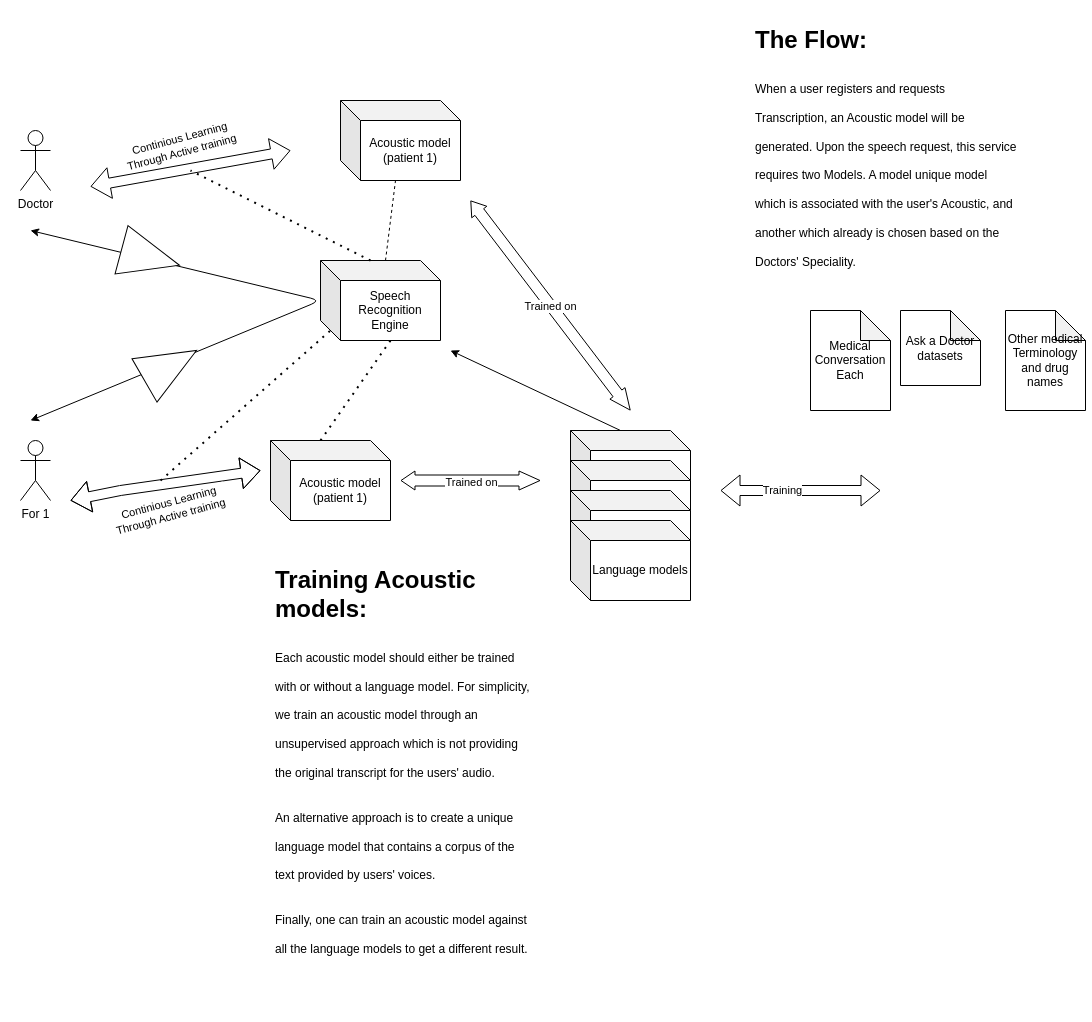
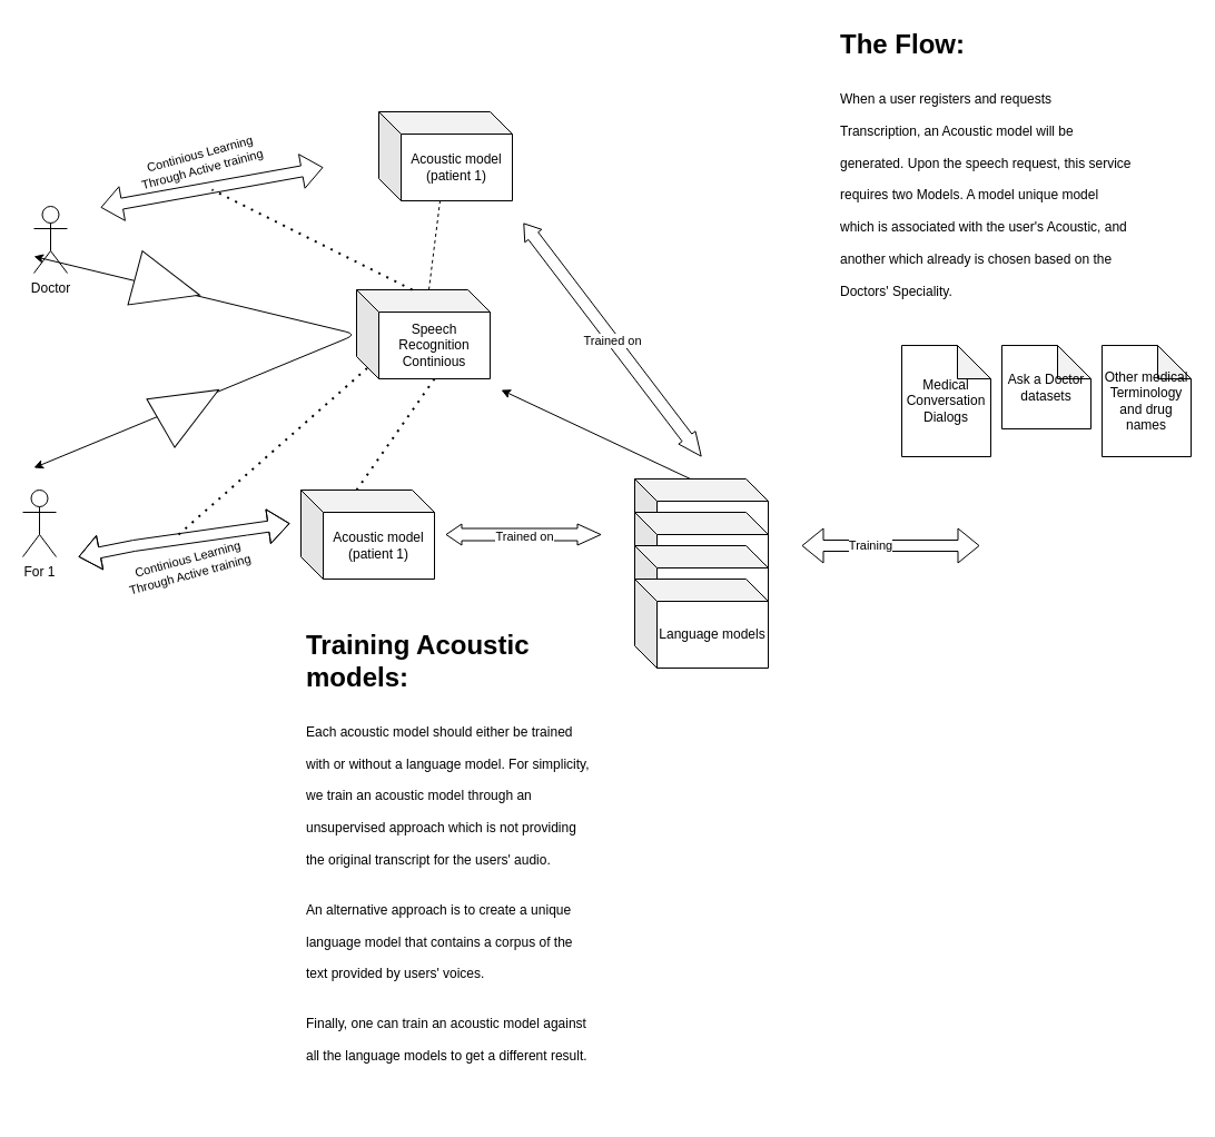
  <mxCell id="0" />
  <mxCell id="1" parent="0" />
  <mxCell id="2" value="Language models" style="shape=cube;whiteSpace=wrap;html=1;boundedLbl=1;backgroundOutline=1;darkOpacity=0.05;darkOpacity2=0.1;" parent="1" vertex="1"><mxGeometry x="570" y="430" width="120" height="80" as="geometry" /></mxCell>
  <mxCell id="3" value="For 1" style="shape=umlActor;verticalLabelPosition=bottom;verticalAlign=top;html=1;outlineConnect=0;" parent="1" vertex="1"><mxGeometry x="20" y="440" width="30" height="60" as="geometry" /></mxCell>
- <mxCell id="4" value="Doctor" style="shape=umlActor;verticalLabelPosition=bottom;verticalAlign=top;html=1;outlineConnect=0;" parent="1" vertex="1"><mxGeometry x="20" y="130" width="30" height="60" as="geometry" /></mxCell>
- <mxCell id="5" value="Speech Recognition Engine" style="shape=cube;whiteSpace=wrap;html=1;boundedLbl=1;backgroundOutline=1;darkOpacity=0.05;darkOpacity2=0.1;" parent="1" vertex="1"><mxGeometry x="320" y="260" width="120" height="80" as="geometry" /></mxCell>
+ <mxCell id="4" value="Doctor" style="shape=umlActor;verticalLabelPosition=bottom;verticalAlign=top;html=1;outlineConnect=0;" parent="1" vertex="1"><mxGeometry x="30" y="185" width="30" height="60" as="geometry" /></mxCell>
+ <mxCell id="5" value="Speech Recognition Continious" style="shape=cube;whiteSpace=wrap;html=1;boundedLbl=1;backgroundOutline=1;darkOpacity=0.05;darkOpacity2=0.1;" parent="1" vertex="1"><mxGeometry x="320" y="260" width="120" height="80" as="geometry" /></mxCell>
  <mxCell id="6" value="Acoustic model&lt;br&gt;(patient 1)" style="shape=cube;whiteSpace=wrap;html=1;boundedLbl=1;backgroundOutline=1;darkOpacity=0.05;darkOpacity2=0.1;" parent="1" vertex="1"><mxGeometry x="270" y="440" width="120" height="80" as="geometry" /></mxCell>
  <mxCell id="7" value="" style="shape=flexArrow;endArrow=classic;startArrow=classic;html=1;" parent="1" edge="1"><mxGeometry width="50" height="50" relative="1" as="geometry"><mxPoint x="70" y="500" as="sourcePoint" /><mxPoint x="260" y="470" as="targetPoint" /><Array as="points"><mxPoint x="120" y="490" /></Array></mxGeometry></mxCell>
  <mxCell id="8" value="Continious Learning&lt;br&gt;Through Active training&amp;nbsp;" style="edgeLabel;html=1;align=center;verticalAlign=middle;resizable=0;points=[];rotation=-15;" parent="7" vertex="1" connectable="0"><mxGeometry x="0.194" y="-5" relative="1" as="geometry"><mxPoint x="-14.37" y="23" as="offset" /></mxGeometry></mxCell>
  <mxCell id="9" value="" style="shape=flexArrow;endArrow=classic;startArrow=classic;html=1;width=11;endSize=6.67;endWidth=7;startWidth=7;startSize=4.33;" parent="1" edge="1"><mxGeometry width="50" height="50" relative="1" as="geometry"><mxPoint x="400" y="480" as="sourcePoint" /><mxPoint x="540" y="480" as="targetPoint" /></mxGeometry></mxCell>
  <mxCell id="10" value="Trained on" style="edgeLabel;html=1;align=center;verticalAlign=middle;resizable=0;points=[];" parent="9" vertex="1" connectable="0"><mxGeometry y="-1" relative="1" as="geometry"><mxPoint as="offset" /></mxGeometry></mxCell>
  <mxCell id="11" value="Language models" style="shape=cube;whiteSpace=wrap;html=1;boundedLbl=1;backgroundOutline=1;darkOpacity=0.05;darkOpacity2=0.1;" parent="1" vertex="1"><mxGeometry x="570" y="460" width="120" height="80" as="geometry" /></mxCell>
  <mxCell id="12" value="Language models" style="shape=cube;whiteSpace=wrap;html=1;boundedLbl=1;backgroundOutline=1;darkOpacity=0.05;darkOpacity2=0.1;" parent="1" vertex="1"><mxGeometry x="570" y="490" width="120" height="80" as="geometry" /></mxCell>
  <mxCell id="13" value="Language models" style="shape=cube;whiteSpace=wrap;html=1;boundedLbl=1;backgroundOutline=1;darkOpacity=0.05;darkOpacity2=0.1;" parent="1" vertex="1"><mxGeometry x="570" y="520" width="120" height="80" as="geometry" /></mxCell>
- <mxCell id="14" value="Medical Conversation Each" style="shape=note;whiteSpace=wrap;html=1;backgroundOutline=1;darkOpacity=0.05;" parent="1" vertex="1"><mxGeometry x="810" y="310" width="80" height="100" as="geometry" /></mxCell>
+ <mxCell id="14" value="Medical Conversation Dialogs" style="shape=note;whiteSpace=wrap;html=1;backgroundOutline=1;darkOpacity=0.05;" parent="1" vertex="1"><mxGeometry x="810" y="310" width="80" height="100" as="geometry" /></mxCell>
  <mxCell id="15" value="Ask a Doctor datasets" style="shape=note;whiteSpace=wrap;html=1;backgroundOutline=1;darkOpacity=0.05;" parent="1" vertex="1"><mxGeometry x="900" y="310" width="80" height="75" as="geometry" /></mxCell>
- <mxCell id="16" value="Other medical Terminology and drug names" style="shape=note;whiteSpace=wrap;html=1;backgroundOutline=1;darkOpacity=0.05;" parent="1" vertex="1"><mxGeometry x="1005" y="310" width="80" height="100" as="geometry" /></mxCell>
+ <mxCell id="16" value="Other medical Terminology and drug names" style="shape=note;whiteSpace=wrap;html=1;backgroundOutline=1;darkOpacity=0.05;" parent="1" vertex="1"><mxGeometry x="990" y="310" width="80" height="100" as="geometry" /></mxCell>
  <mxCell id="17" value="" style="shape=flexArrow;endArrow=classic;startArrow=classic;html=1;" parent="1" edge="1"><mxGeometry width="50" height="50" relative="1" as="geometry"><mxPoint x="720" y="490" as="sourcePoint" /><mxPoint x="880" y="490" as="targetPoint" /></mxGeometry></mxCell>
  <mxCell id="18" value="Training" style="edgeLabel;html=1;align=center;verticalAlign=middle;resizable=0;points=[];" parent="17" vertex="1" connectable="0"><mxGeometry x="-0.236" y="1" relative="1" as="geometry"><mxPoint as="offset" /></mxGeometry></mxCell>
  <mxCell id="19" value="" style="endArrow=classic;html=1;exitX=0;exitY=0;exitDx=50;exitDy=0;exitPerimeter=0;" parent="1" source="2" edge="1"><mxGeometry width="50" height="50" relative="1" as="geometry"><mxPoint x="460" y="590" as="sourcePoint" /><mxPoint x="450" y="350" as="targetPoint" /></mxGeometry></mxCell>
  <mxCell id="20" value="&lt;h1&gt;&lt;span&gt;The Flow:&lt;/span&gt;&lt;/h1&gt;&lt;h1&gt;&lt;span style=&quot;font-size: 12px ; font-weight: normal&quot;&gt;When a user registers and requests Transcription, an Acoustic model will be generated. Upon the speech request, this service requires two Models. A model unique model which is associated with the user's Acoustic, and another which already is chosen based on the Doctors' Speciality.&amp;nbsp;&lt;/span&gt;&lt;br&gt;&lt;/h1&gt;&lt;p&gt;&lt;br&gt;&lt;/p&gt;" style="text;html=1;strokeColor=none;fillColor=none;spacing=5;spacingTop=-20;whiteSpace=wrap;overflow=hidden;rounded=0;" parent="1" vertex="1"><mxGeometry x="750" y="20" width="270" height="250" as="geometry" /></mxCell>
  <mxCell id="21" value="&lt;h1&gt;&lt;span&gt;Training Acoustic models:&amp;nbsp;&lt;/span&gt;&lt;/h1&gt;&lt;h1&gt;&lt;span style=&quot;font-size: 12px ; font-weight: 400&quot;&gt;Each acoustic model should either be trained with or without a language model. For simplicity, we train an acoustic model through an unsupervised approach which is not providing the original transcript for the users' audio.&amp;nbsp;&lt;/span&gt;&lt;/h1&gt;&lt;h1&gt;&lt;span style=&quot;font-size: 12px ; font-weight: 400&quot;&gt;An alternative approach is to create a unique language model that contains a corpus of the text provided by users' voices.&amp;nbsp;&lt;/span&gt;&lt;/h1&gt;&lt;h1&gt;&lt;span style=&quot;font-size: 12px ; font-weight: 400&quot;&gt;Finally, one can train an acoustic model against all the language models to get a different result.&amp;nbsp;&lt;/span&gt;&lt;br&gt;&lt;/h1&gt;" style="text;html=1;strokeColor=none;fillColor=none;spacing=5;spacingTop=-20;whiteSpace=wrap;overflow=hidden;rounded=0;" parent="1" vertex="1"><mxGeometry x="270" y="560" width="270" height="440" as="geometry" /></mxCell>
  <mxCell id="22" value="" style="shape=flexArrow;endArrow=classic;startArrow=classic;html=1;" parent="1" edge="1"><mxGeometry width="50" height="50" relative="1" as="geometry"><mxPoint x="90" y="186" as="sourcePoint" /><mxPoint x="290" y="150" as="targetPoint" /><Array as="points" /></mxGeometry></mxCell>
  <mxCell id="23" value="Continious Learning&lt;br&gt;Through Active training&amp;nbsp;" style="edgeLabel;html=1;align=center;verticalAlign=middle;resizable=0;points=[];rotation=-15;" parent="22" vertex="1" connectable="0"><mxGeometry x="0.194" y="-5" relative="1" as="geometry"><mxPoint x="-29.97" y="-24.49" as="offset" /></mxGeometry></mxCell>
  <mxCell id="24" value="Acoustic model&lt;br&gt;(patient 1)" style="shape=cube;whiteSpace=wrap;html=1;boundedLbl=1;backgroundOutline=1;darkOpacity=0.05;darkOpacity2=0.1;" parent="1" vertex="1"><mxGeometry x="340" y="100" width="120" height="80" as="geometry" /></mxCell>
  <mxCell id="25" value="" style="shape=flexArrow;endArrow=classic;startArrow=classic;html=1;width=11;endSize=6.67;endWidth=7;startWidth=7;startSize=4.33;" parent="1" edge="1"><mxGeometry width="50" height="50" relative="1" as="geometry"><mxPoint x="470" y="200" as="sourcePoint" /><mxPoint x="630" y="410" as="targetPoint" /></mxGeometry></mxCell>
  <mxCell id="26" value="Trained on" style="edgeLabel;html=1;align=center;verticalAlign=middle;resizable=0;points=[];" parent="25" vertex="1" connectable="0"><mxGeometry y="-1" relative="1" as="geometry"><mxPoint as="offset" /></mxGeometry></mxCell>
  <mxCell id="27" value="" style="endArrow=classic;startArrow=classic;html=1;" parent="1" edge="1"><mxGeometry width="50" height="50" relative="1" as="geometry"><mxPoint x="30" y="420" as="sourcePoint" /><mxPoint x="30" y="230" as="targetPoint" /><Array as="points"><mxPoint x="320" y="300" /></Array></mxGeometry></mxCell>
  <mxCell id="28" value="" style="triangle;whiteSpace=wrap;html=1;rotation=15;" parent="1" vertex="1"><mxGeometry x="120" y="232" width="60" height="50" as="geometry" /></mxCell>
  <mxCell id="29" value="" style="triangle;whiteSpace=wrap;html=1;rotation=-30;" parent="1" vertex="1"><mxGeometry x="140" y="340" width="60" height="50" as="geometry" /></mxCell>
  <mxCell id="30" value="" style="endArrow=none;dashed=1;html=1;dashPattern=1 3;strokeWidth=2;exitX=0;exitY=0;exitDx=50;exitDy=0;exitPerimeter=0;entryX=0;entryY=0;entryDx=70;entryDy=80;entryPerimeter=0;" parent="1" source="6" target="5" edge="1"><mxGeometry width="50" height="50" relative="1" as="geometry"><mxPoint x="600" y="480" as="sourcePoint" /><mxPoint x="650" y="430" as="targetPoint" /></mxGeometry></mxCell>
  <mxCell id="31" value="" style="endArrow=none;dashed=1;html=1;" parent="1" source="5" target="24" edge="1"><mxGeometry width="50" height="50" relative="1" as="geometry"><mxPoint x="600" y="480" as="sourcePoint" /><mxPoint x="650" y="430" as="targetPoint" /></mxGeometry></mxCell>
  <mxCell id="32" value="" style="endArrow=none;dashed=1;html=1;dashPattern=1 3;strokeWidth=2;exitX=0;exitY=0;exitDx=50;exitDy=0;exitPerimeter=0;" parent="1" source="5" edge="1"><mxGeometry width="50" height="50" relative="1" as="geometry"><mxPoint x="600" y="510" as="sourcePoint" /><mxPoint x="190" y="170" as="targetPoint" /></mxGeometry></mxCell>
  <mxCell id="33" value="" style="endArrow=none;dashed=1;html=1;dashPattern=1 3;strokeWidth=2;entryX=0;entryY=0;entryDx=10;entryDy=70;entryPerimeter=0;" parent="1" target="5" edge="1"><mxGeometry width="50" height="50" relative="1" as="geometry"><mxPoint x="160" y="480" as="sourcePoint" /><mxPoint x="650" y="460" as="targetPoint" /></mxGeometry></mxCell>
